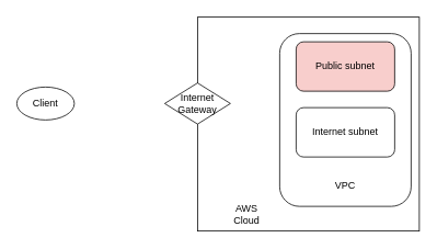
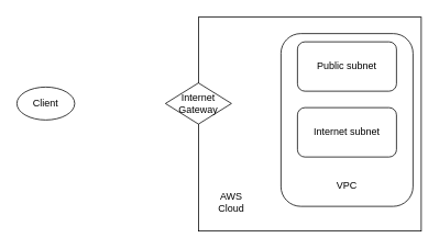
  <mxCell id="0" />
  <mxCell id="1" parent="0" />
  <mxCell id="2" value="" style="rounded=0;whiteSpace=wrap;html=1;" vertex="1" parent="1"><mxGeometry x="240" y="20" width="270" height="260" as="geometry" /></mxCell>
- <mxCell id="3" value="AWS Cloud" style="text;html=1;strokeColor=none;fillColor=none;align=center;verticalAlign=middle;whiteSpace=wrap;rounded=0;" vertex="1" parent="1"><mxGeometry x="270" y="245" width="60" height="30" as="geometry" /></mxCell>
+ <mxCell id="3" value="AWS Cloud" style="text;html=1;strokeColor=none;fillColor=none;align=center;verticalAlign=middle;whiteSpace=wrap;rounded=0;" vertex="1" parent="1"><mxGeometry x="250" y="230" width="60" height="30" as="geometry" /></mxCell>
  <mxCell id="4" value="" style="rounded=1;whiteSpace=wrap;html=1;" vertex="1" parent="1"><mxGeometry x="340" y="40" width="160" height="210" as="geometry" /></mxCell>
  <mxCell id="5" value="VPC" style="text;html=1;strokeColor=none;fillColor=none;align=center;verticalAlign=middle;whiteSpace=wrap;rounded=0;" vertex="1" parent="1"><mxGeometry x="390" y="210" width="60" height="30" as="geometry" /></mxCell>
- <mxCell id="6" value="Public subnet" style="rounded=1;whiteSpace=wrap;html=1;fillColor=#f8cecc;" vertex="1" parent="1"><mxGeometry x="360" y="50" width="120" height="60" as="geometry" /></mxCell>
+ <mxCell id="6" value="Public subnet" style="rounded=1;whiteSpace=wrap;html=1;" vertex="1" parent="1"><mxGeometry x="360" y="50" width="120" height="60" as="geometry" /></mxCell>
  <mxCell id="7" value="Internet subnet" style="rounded=1;whiteSpace=wrap;html=1;" vertex="1" parent="1"><mxGeometry x="360" y="130" width="120" height="60" as="geometry" /></mxCell>
  <mxCell id="8" value="Internet Gateway" style="rhombus;whiteSpace=wrap;html=1;" vertex="1" parent="1"><mxGeometry x="200" y="100" width="80" height="50" as="geometry" /></mxCell>
  <mxCell id="9" value="Client" style="ellipse;whiteSpace=wrap;html=1;" vertex="1" parent="1"><mxGeometry x="20" y="105" width="70" height="40" as="geometry" /></mxCell>
